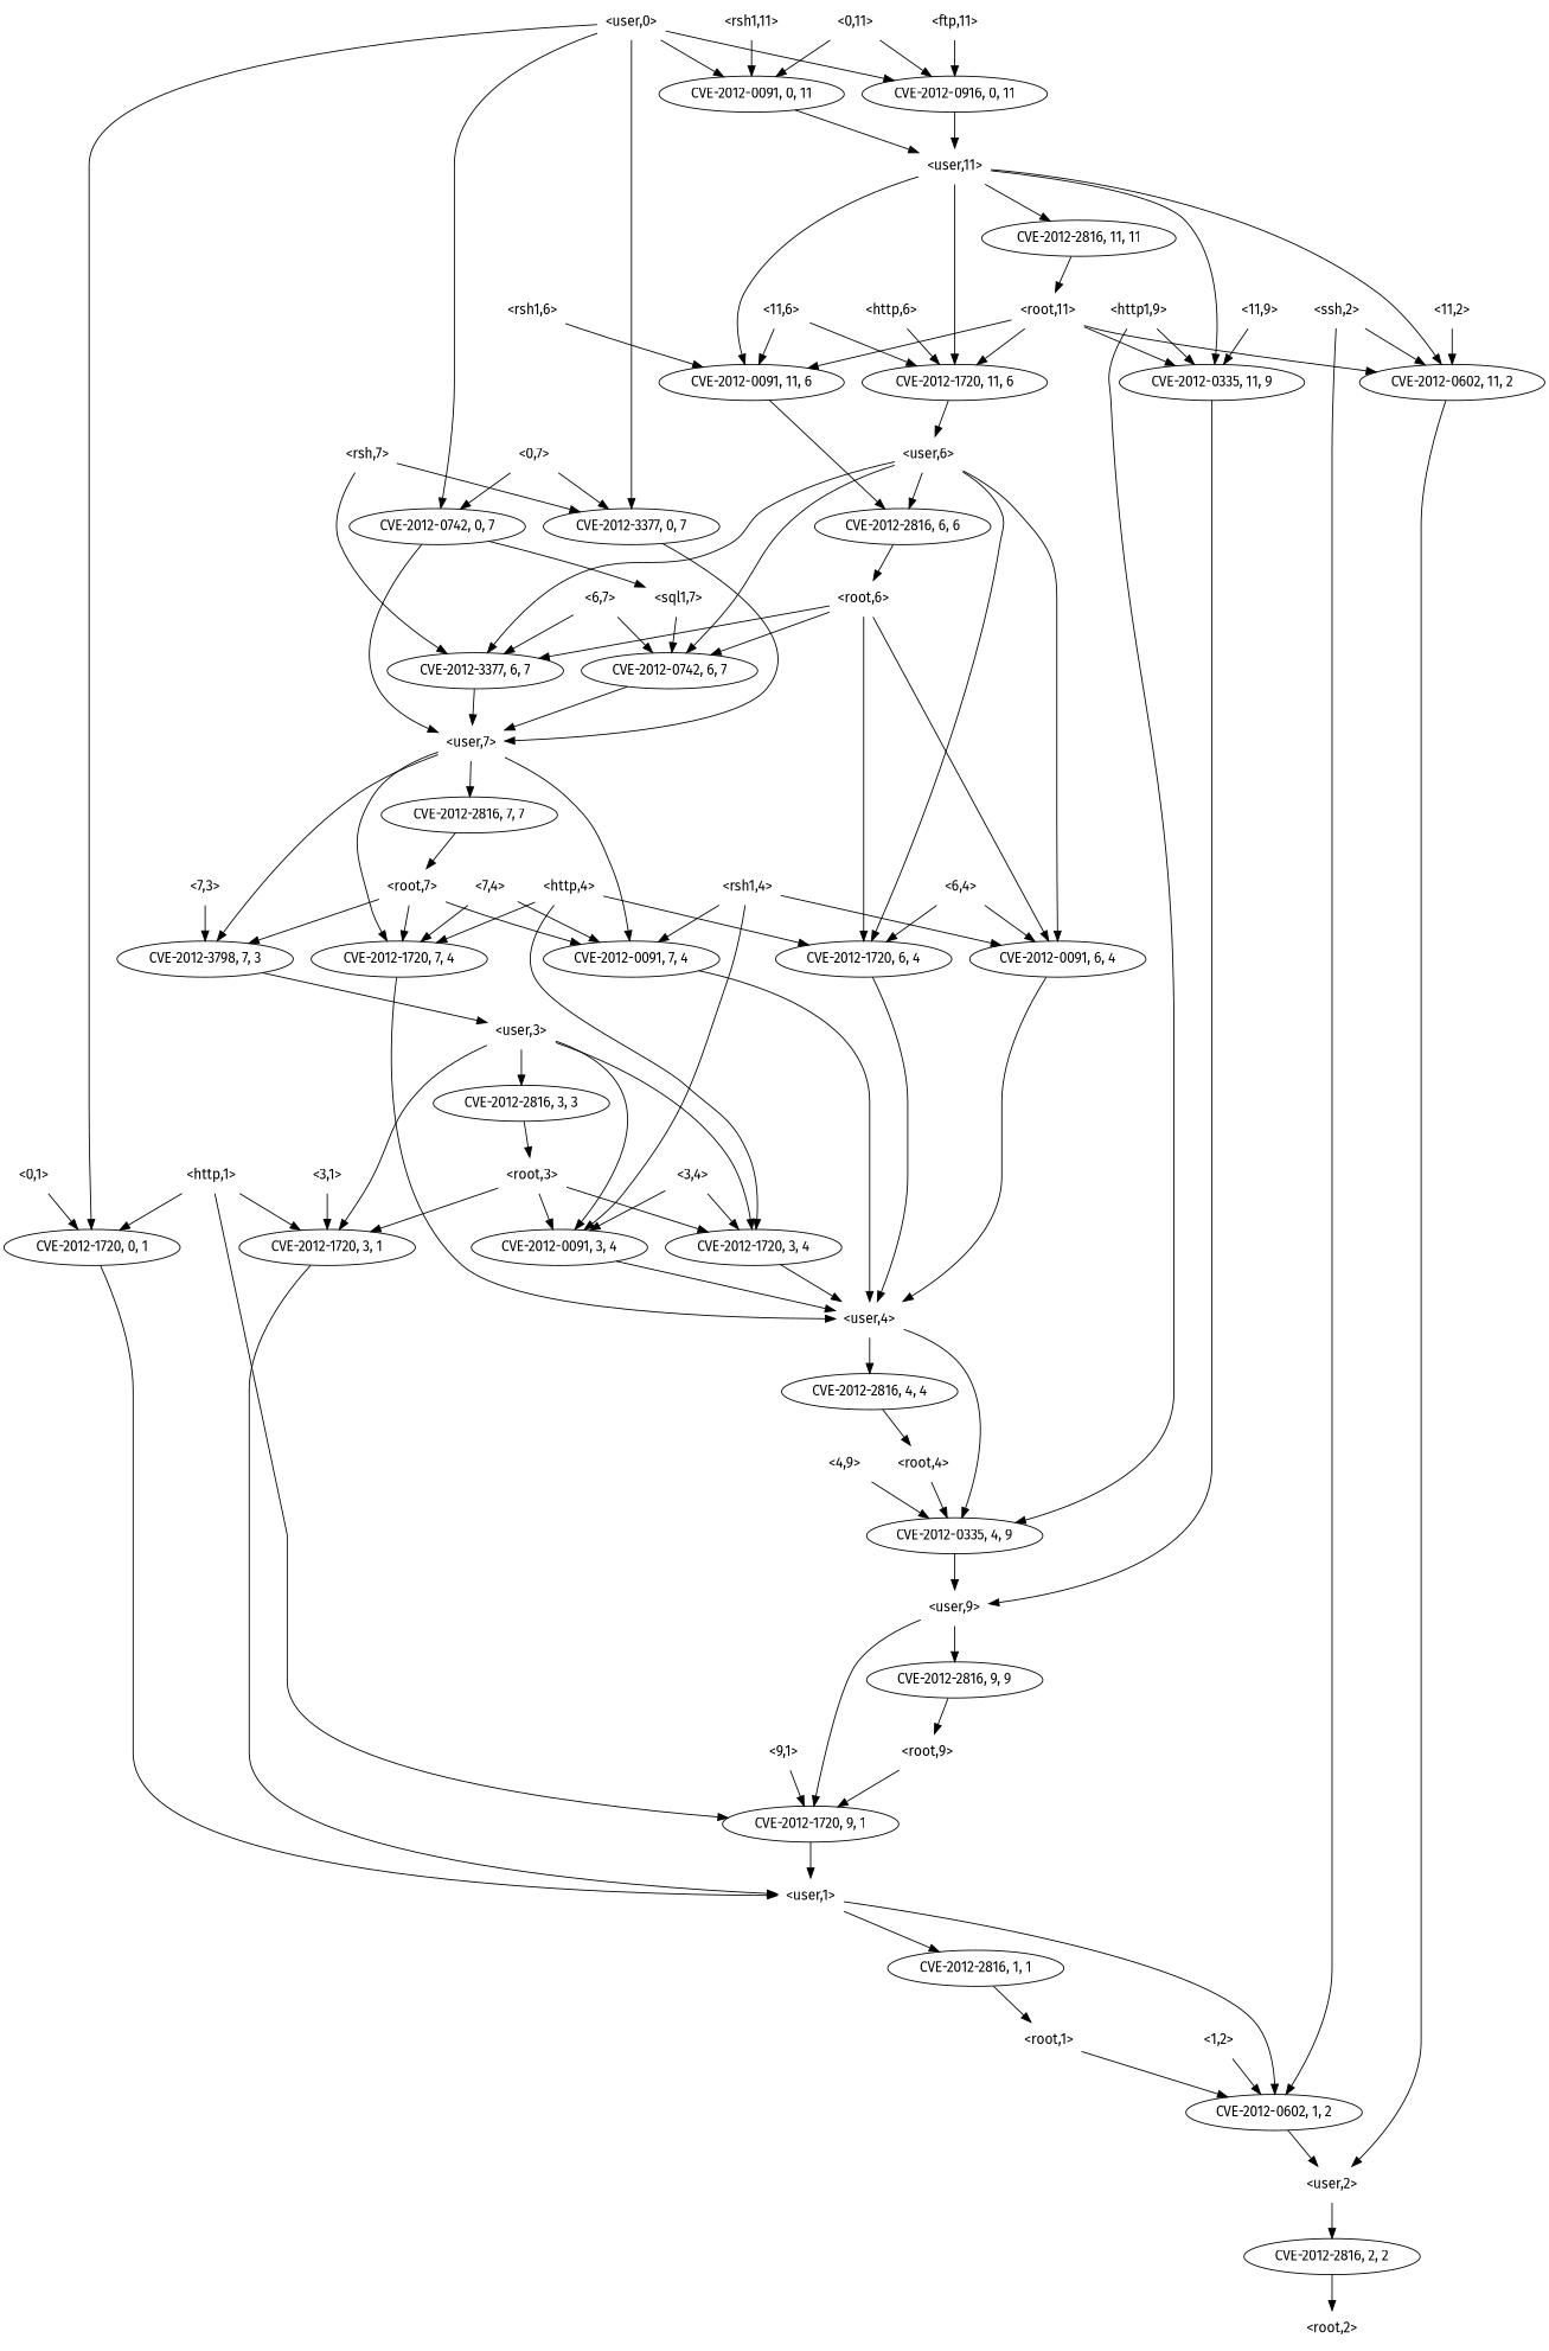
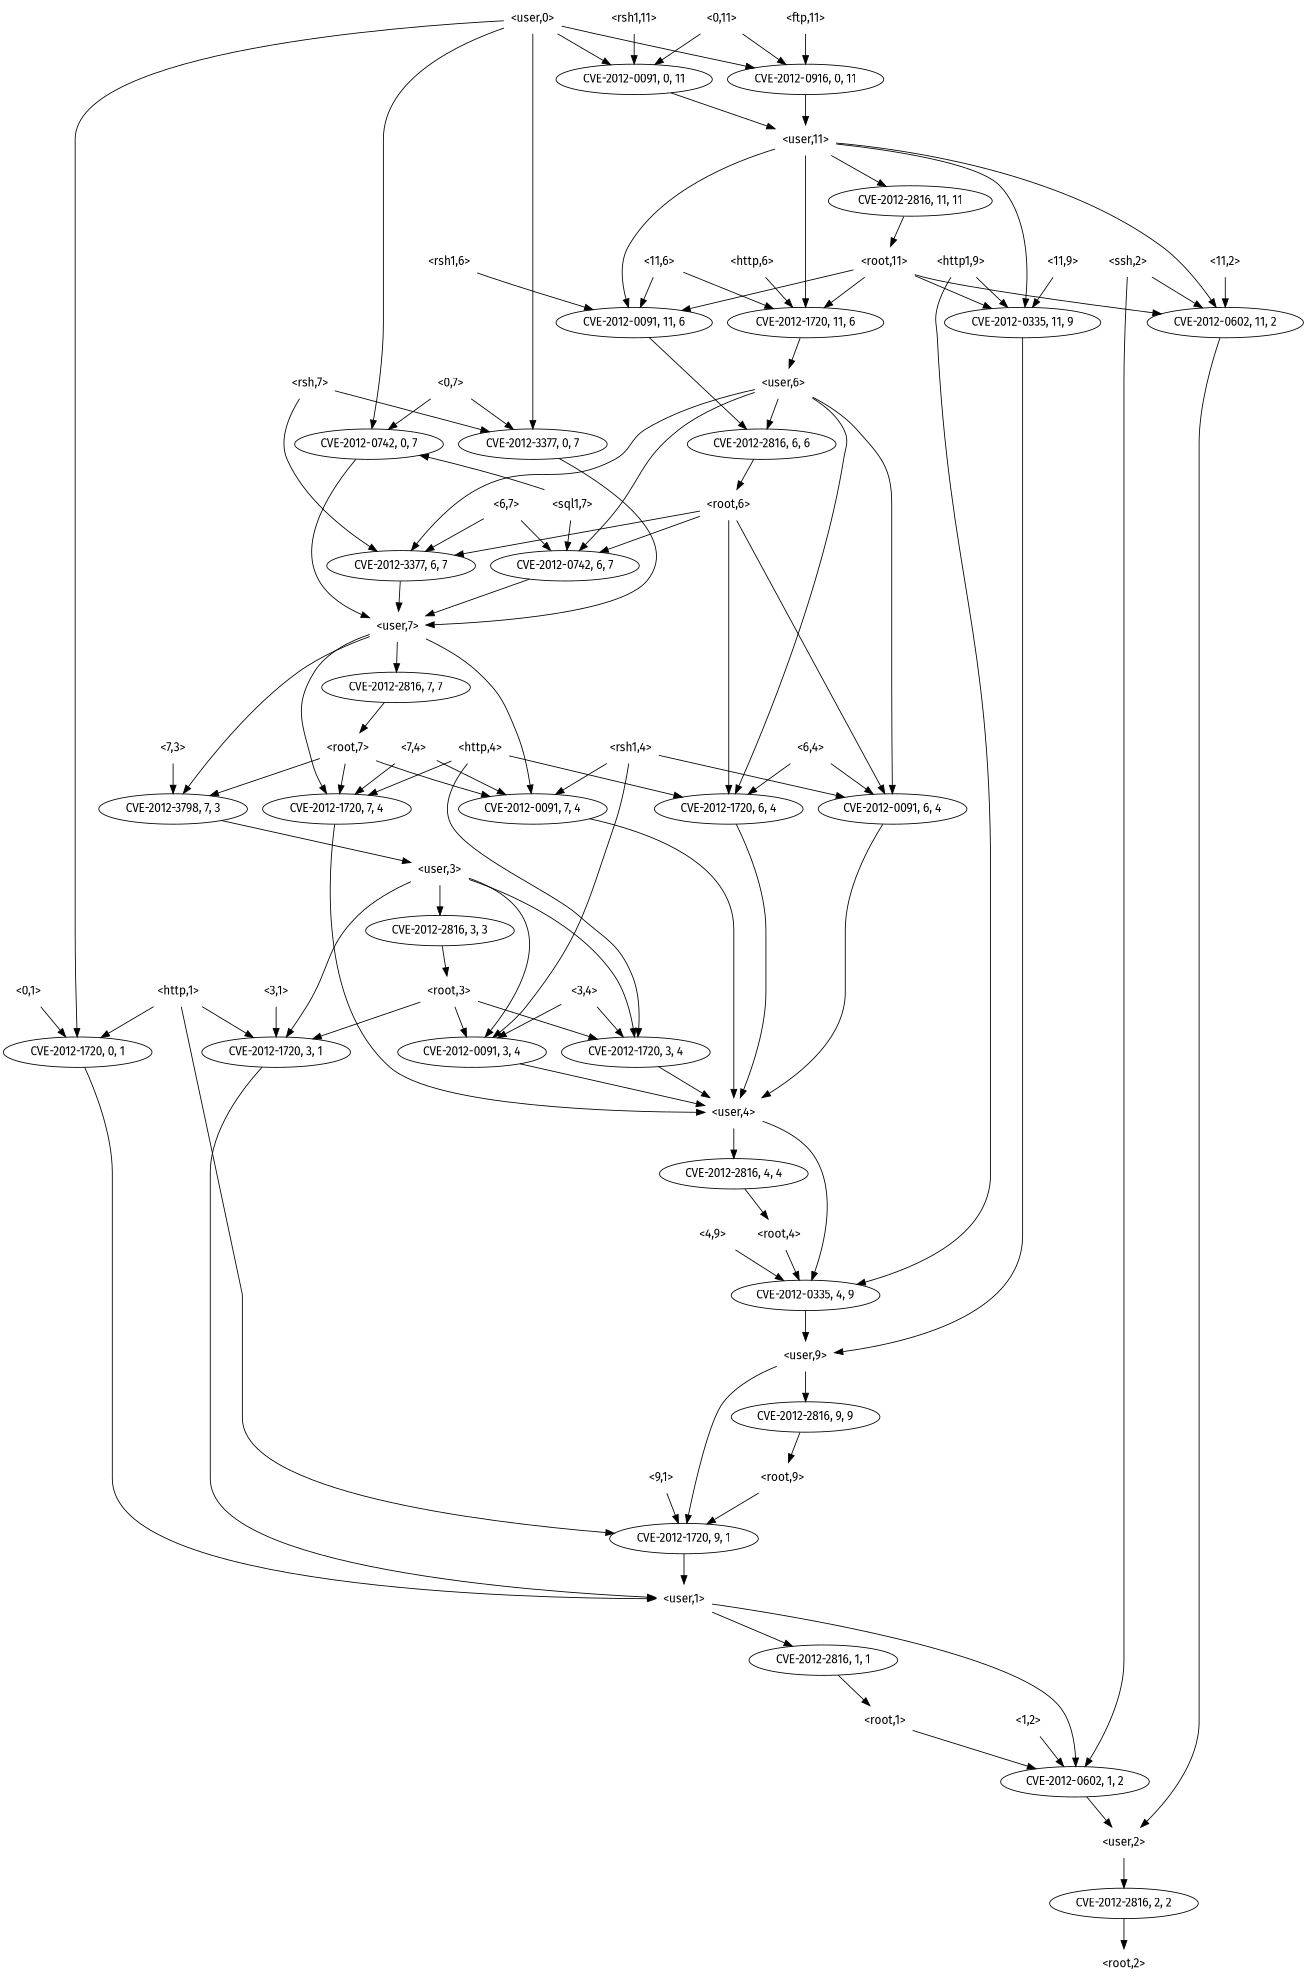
  strict digraph {
    fontname="Fira Sans"
    node [fontname="Fira Sans" shape=plaintext]
    edge [fontname="Fira Sans"]
    "<user,7>" [height=0.5 width=0.91667]
    n2 [height=0.5 label=<CVE-2012-3798, 7, 3> width=2.4499 shape=""]
    n3 [height=0.5 label=<CVE-2012-1720, 7, 4> width=2.4499 shape=""]
    n4 [height=0.5 label=<CVE-2012-0091, 7, 4> width=2.4499 shape=""]
    n5 [height=0.5 label=<CVE-2012-2816, 7, 7> width=2.4499 shape=""]
    "<user,3>" [height=0.5 width=0.91667]
    "<user,4>" [height=0.5 width=0.91667]
    "<root,7>" [height=0.5 width=0.89583]
    n9 [height=0.5 label=<CVE-2012-0091, 3, 4> width=2.4499 shape=""]
    n10 [height=0.5 label=<CVE-2012-1720, 3, 4> width=2.4499 shape=""]
    n11 [height=0.5 label=<CVE-2012-1720, 3, 1> width=2.4499 shape=""]
    n12 [height=0.5 label=<CVE-2012-2816, 3, 3> width=2.4499 shape=""]
    n13 [height=0.5 label=<CVE-2012-2816, 4, 4> width=2.4499 shape=""]
    n14 [height=0.5 label=<CVE-2012-0335, 4, 9> width=2.4499 shape=""]
    "<user,1>" [height=0.5 width=0.91667]
    "<root,3>" [height=0.5 width=0.89583]
    "<root,4>" [height=0.5 width=0.89583]
    "<user,9>" [height=0.5 width=0.91667]
    n19 [height=0.5 label=<CVE-2012-1720, 6, 4> width=2.4499 shape=""]
    n20 [height=0.5 label=<CVE-2012-1720, 9, 1> width=2.4499 shape=""]
    n21 [height=0.5 label=<CVE-2012-2816, 9, 9> width=2.4499 shape=""]
    n22 [height=0.5 label=<CVE-2012-0742, 6, 7> width=2.4499 shape=""]
    n23 [height=0.5 label=<CVE-2012-0602, 1, 2> width=2.4499 shape=""]
    n24 [height=0.5 label=<CVE-2012-2816, 1, 1> width=2.4499 shape=""]
    "<user,2>" [height=0.5 width=0.91667]
    "<root,1>" [height=0.5 width=0.89583]
    "<0,1>" [height=0.5 width=0.75]
    n28 [height=0.5 label=<CVE-2012-1720, 0, 1> width=2.4499 shape=""]
    n29 [height=0.5 label=<CVE-2012-2816, 2, 2> width=2.4499 shape=""]
    "<ftp,11>" [height=0.5 width=0.89583]
    n31 [height=0.5 label=<CVE-2012-0916, 0, 11> width=2.5686 shape=""]
    "<user,11>" [height=0.5 width=1.0069]
    n33 [height=0.5 label=<CVE-2012-0091, 11, 6> width=2.5686 shape=""]
    n34 [height=0.5 label=<CVE-2012-0602, 11, 2> width=2.5686 shape=""]
    n35 [height=0.5 label=<CVE-2012-0335, 11, 9> width=2.5686 shape=""]
    n36 [height=0.5 label=<CVE-2012-1720, 11, 6> width=2.5686 shape=""]
    n37 [height=0.5 label=<CVE-2012-2816, 11, 11> width=2.7013 shape=""]
    n38 [height=0.5 label=<CVE-2012-2816, 6, 6> width=2.4499 shape=""]
    "<user,6>" [height=0.5 width=0.91667]
    "<root,11>" [height=0.5 width=1]
    "<9,1>" [height=0.5 width=0.75]
    "<http,1>" [height=0.5 width=0.89583]
    "<rsh1,6>" [height=0.5 width=0.92361]
    n44 [height=0.5 label=<CVE-2012-0091, 6, 4> width=2.4499 shape=""]
    n45 [height=0.5 label=<CVE-2012-3377, 6, 7> width=2.4499 shape=""]
    "<root,6>" [height=0.5 width=0.89583]
    "<root,2>" [height=0.5 width=0.89583]
    "<root,9>" [height=0.5 width=0.89583]
    "<rsh1,4>" [height=0.5 width=0.92361]
    "<11,6>" [height=0.5 width=0.78472]
    "<11,2>" [height=0.5 width=0.78472]
    "<rsh1,11>" [height=0.5 width=1.0278]
    n53 [height=0.5 label=<CVE-2012-0091, 0, 11> width=2.5686 shape=""]
    "<7,3>" [height=0.5 width=0.75]
    "<http,4>" [height=0.5 width=0.89583]
    "<6,7>" [height=0.5 width=0.75]
    "<rsh,7>" [height=0.5 width=0.81944]
    n58 [height=0.5 label=<CVE-2012-3377, 0, 7> width=2.4499 shape=""]
    "<http,6>" [height=0.5 width=0.89583]
    "<0,11>" [height=0.5 width=0.78472]
    "<ssh,2>" [height=0.5 width=0.84028]
    "<http1,9>" [height=0.5 width=0.97917]
    "<4,9>" [height=0.5 width=0.75]
    "<3,4>" [height=0.5 width=0.75]
    "<6,4>" [height=0.5 width=0.75]
    n66 [height=0.5 label=<CVE-2012-0742, 0, 7> width=2.4499 shape=""]
    "<user,0>" [height=0.5 width=0.91667]
    "<sql1,7>" [height=0.5 width=0.91667]
    "<7,4>" [height=0.5 width=0.75]
    "<11,9>" [height=0.5 width=0.78472]
    "<3,1>" [height=0.5 width=0.75]
    "<1,2>" [height=0.5 width=0.75]
    "<0,7>" [height=0.5 width=0.75]
    "<user,7>" -> n2
    "<user,7>" -> n3
    "<user,7>" -> n4
    "<user,7>" -> n5
    n2 -> "<user,3>"
    n3 -> "<user,4>"
    n4 -> "<user,4>"
    n5 -> "<root,7>"
    "<user,3>" -> n9
    "<user,3>" -> n10
    "<user,3>" -> n11
    "<user,3>" -> n12
    "<user,4>" -> n13
    "<user,4>" -> n14
    "<root,7>" -> n2
    "<root,7>" -> n3
    "<root,7>" -> n4
    n9 -> "<user,4>"
    n10 -> "<user,4>"
    n11 -> "<user,1>"
    n12 -> "<root,3>"
    n13 -> "<root,4>"
    n14 -> "<user,9>"
    "<user,1>" -> n23
    "<user,1>" -> n24
    "<root,3>" -> n9
    "<root,3>" -> n10
    "<root,3>" -> n11
    "<root,4>" -> n14
    "<user,9>" -> n20
    "<user,9>" -> n21
    n19 -> "<user,4>"
    n20 -> "<user,1>"
    n21 -> "<root,9>"
    n22 -> "<user,7>"
    n23 -> "<user,2>"
    n24 -> "<root,1>"
    "<user,2>" -> n29
    "<root,1>" -> n23
    "<0,1>" -> n28
    n28 -> "<user,1>"
    n29 -> "<root,2>"
    "<ftp,11>" -> n31
    n31 -> "<user,11>"
    "<user,11>" -> n33
    "<user,11>" -> n34
    "<user,11>" -> n35
    "<user,11>" -> n36
    "<user,11>" -> n37
    n33 -> n38
    n34 -> "<user,2>"
    n35 -> "<user,9>"
    n36 -> "<user,6>"
    n37 -> "<root,11>"
    n38 -> "<root,6>"
    "<user,6>" -> n19
    "<user,6>" -> n22
    "<user,6>" -> n38
    "<user,6>" -> n44
    "<user,6>" -> n45
    "<root,11>" -> n33
    "<root,11>" -> n34
    "<root,11>" -> n35
    "<root,11>" -> n36
    "<9,1>" -> n20
    "<http,1>" -> n11
    "<http,1>" -> n20
    "<http,1>" -> n28
    "<rsh1,6>" -> n33
    n44 -> "<user,4>"
    n45 -> "<user,7>"
    "<root,6>" -> n19
    "<root,6>" -> n22
    "<root,6>" -> n44
    "<root,6>" -> n45
    "<root,9>" -> n20
    "<rsh1,4>" -> n4
    "<rsh1,4>" -> n9
    "<rsh1,4>" -> n44
    "<11,6>" -> n33
    "<11,6>" -> n36
    "<11,2>" -> n34
    "<rsh1,11>" -> n53
    n53 -> "<user,11>"
    "<7,3>" -> n2
    "<http,4>" -> n3
    "<http,4>" -> n10
    "<http,4>" -> n19
    "<6,7>" -> n22
    "<6,7>" -> n45
    "<rsh,7>" -> n45
    "<rsh,7>" -> n58
    n58 -> "<user,7>"
    "<http,6>" -> n36
    "<0,11>" -> n31
    "<0,11>" -> n53
    "<ssh,2>" -> n23
    "<ssh,2>" -> n34
    "<http1,9>" -> n14
    "<http1,9>" -> n35
    "<4,9>" -> n14
    "<3,4>" -> n9
    "<3,4>" -> n10
    "<6,4>" -> n19
    "<6,4>" -> n44
    n66 -> "<user,7>"
    "<user,0>" -> n28
    "<user,0>" -> n31
    "<user,0>" -> n53
    "<user,0>" -> n58
    "<user,0>" -> n66
    "<sql1,7>" -> n22
-   n66 -> "<sql1,7>"
+   "<sql1,7>" -> n66
    "<7,4>" -> n3
    "<7,4>" -> n4
    "<11,9>" -> n35
    "<3,1>" -> n11
    "<1,2>" -> n23
    "<0,7>" -> n58
    "<0,7>" -> n66
  }
